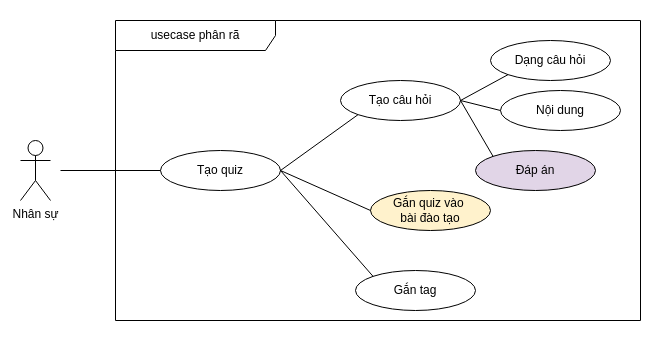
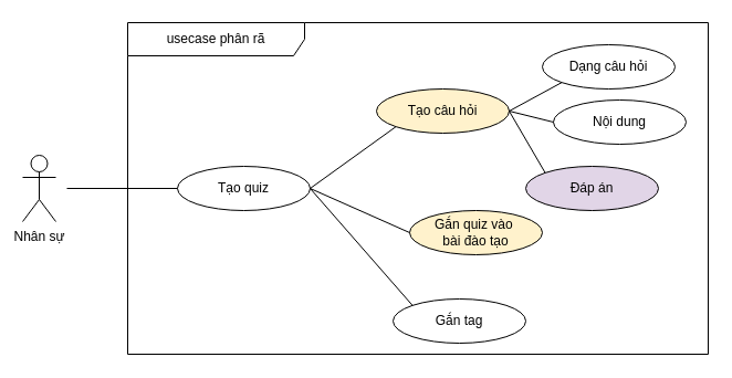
  <mxCell id="0" />
  <mxCell id="1" parent="0" />
  <mxCell id="2" value="usecase phân rã" style="shape=umlFrame;whiteSpace=wrap;html=1;pointerEvents=0;recursiveResize=0;container=1;collapsible=0;width=160;" parent="1" vertex="1"><mxGeometry x="115" y="20" width="525" height="300" as="geometry" /></mxCell>
  <mxCell id="3" value="Tạo quiz" style="ellipse;whiteSpace=wrap;html=1;" parent="2" vertex="1"><mxGeometry x="45" y="130" width="120" height="40" as="geometry" /></mxCell>
  <mxCell id="4" value="Gắn quiz vào&amp;nbsp;&lt;div&gt;bài đào tạo&lt;/div&gt;" style="ellipse;whiteSpace=wrap;html=1;fillColor=#fff2cc;" parent="2" vertex="1"><mxGeometry x="255" y="170" width="120" height="40" as="geometry" /></mxCell>
  <mxCell id="5" value="" style="endArrow=none;startArrow=none;endFill=0;startFill=0;endSize=8;html=1;verticalAlign=bottom;labelBackgroundColor=none;strokeWidth=1;entryX=0;entryY=1;entryDx=0;entryDy=0;exitX=1;exitY=0.5;exitDx=0;exitDy=0;" parent="2" source="3" edge="1" target="7"><mxGeometry width="160" relative="1" as="geometry"><mxPoint x="-65" y="120" as="sourcePoint" /><mxPoint x="242.574" y="84.142" as="targetPoint" /></mxGeometry></mxCell>
  <mxCell id="6" value="" style="endArrow=none;startArrow=none;endFill=0;startFill=0;endSize=8;html=1;verticalAlign=bottom;labelBackgroundColor=none;strokeWidth=1;entryX=0;entryY=0.5;entryDx=0;entryDy=0;exitX=1;exitY=0.5;exitDx=0;exitDy=0;" parent="2" source="3" target="4" edge="1"><mxGeometry width="160" relative="1" as="geometry"><mxPoint x="-55" y="130" as="sourcePoint" /><mxPoint x="75" y="130" as="targetPoint" /></mxGeometry></mxCell>
- <mxCell id="7" value="Tạo câu hỏi" style="ellipse;whiteSpace=wrap;html=1;" parent="2" vertex="1"><mxGeometry x="225" y="60" width="120" height="40" as="geometry" /></mxCell>
+ <mxCell id="7" value="Tạo câu hỏi" style="ellipse;whiteSpace=wrap;html=1;fillColor=#fff2cc;" parent="2" vertex="1"><mxGeometry x="225" y="60" width="120" height="40" as="geometry" /></mxCell>
  <mxCell id="8" value="Dạng câu hỏi" style="ellipse;whiteSpace=wrap;html=1;" parent="2" vertex="1"><mxGeometry x="375" y="20" width="120" height="40" as="geometry" /></mxCell>
  <mxCell id="9" value="Nội dung" style="ellipse;whiteSpace=wrap;html=1;" parent="2" vertex="1"><mxGeometry x="385" y="70" width="120" height="40" as="geometry" /></mxCell>
  <mxCell id="10" value="Đáp án" style="ellipse;whiteSpace=wrap;html=1;fillColor=#e1d5e7;" parent="2" vertex="1"><mxGeometry x="360" y="130" width="120" height="40" as="geometry" /></mxCell>
  <mxCell id="11" value="Gắn tag" style="ellipse;whiteSpace=wrap;html=1;" parent="2" vertex="1"><mxGeometry x="240" y="250" width="120" height="40" as="geometry" /></mxCell>
  <mxCell id="12" value="" style="endArrow=none;startArrow=none;endFill=0;startFill=0;endSize=8;html=1;verticalAlign=bottom;labelBackgroundColor=none;strokeWidth=1;entryX=0;entryY=0;entryDx=0;entryDy=0;exitX=1;exitY=0.5;exitDx=0;exitDy=0;" edge="1" parent="2" source="3" target="11"><mxGeometry width="160" relative="1" as="geometry"><mxPoint x="175" y="160" as="sourcePoint" /><mxPoint x="250" y="210" as="targetPoint" /></mxGeometry></mxCell>
  <mxCell id="13" value="" style="endArrow=none;startArrow=none;endFill=0;startFill=0;endSize=8;html=1;verticalAlign=bottom;labelBackgroundColor=none;strokeWidth=1;entryX=0;entryY=0.5;entryDx=0;entryDy=0;exitX=1;exitY=0.5;exitDx=0;exitDy=0;" edge="1" parent="2" source="7" target="9"><mxGeometry width="160" relative="1" as="geometry"><mxPoint x="185" y="170" as="sourcePoint" /><mxPoint x="263" y="114" as="targetPoint" /></mxGeometry></mxCell>
  <mxCell id="14" value="" style="endArrow=none;startArrow=none;endFill=0;startFill=0;endSize=8;html=1;verticalAlign=bottom;labelBackgroundColor=none;strokeWidth=1;entryX=0;entryY=0;entryDx=0;entryDy=0;exitX=1;exitY=0.5;exitDx=0;exitDy=0;" edge="1" parent="2" source="7" target="10"><mxGeometry width="160" relative="1" as="geometry"><mxPoint x="195" y="180" as="sourcePoint" /><mxPoint x="273" y="124" as="targetPoint" /></mxGeometry></mxCell>
  <mxCell id="15" value="Nhân sự" style="shape=umlActor;verticalLabelPosition=bottom;verticalAlign=top;html=1;" parent="1" vertex="1"><mxGeometry x="20" y="140" width="30" height="60" as="geometry" /></mxCell>
  <mxCell id="16" value="" style="endArrow=none;startArrow=none;endFill=0;startFill=0;endSize=8;html=1;verticalAlign=bottom;labelBackgroundColor=none;strokeWidth=1;entryX=0;entryY=0.5;entryDx=0;entryDy=0;" parent="1" target="3" edge="1"><mxGeometry width="160" relative="1" as="geometry"><mxPoint x="60" y="170" as="sourcePoint" /><mxPoint x="170" y="130" as="targetPoint" /></mxGeometry></mxCell>
  <mxCell id="17" value="" style="endArrow=none;startArrow=none;endFill=0;startFill=0;endSize=8;html=1;verticalAlign=bottom;labelBackgroundColor=none;strokeWidth=1;entryX=0;entryY=1;entryDx=0;entryDy=0;" edge="1" parent="1" target="8"><mxGeometry width="160" relative="1" as="geometry"><mxPoint x="460" y="100" as="sourcePoint" /><mxPoint x="368" y="124" as="targetPoint" /></mxGeometry></mxCell>
